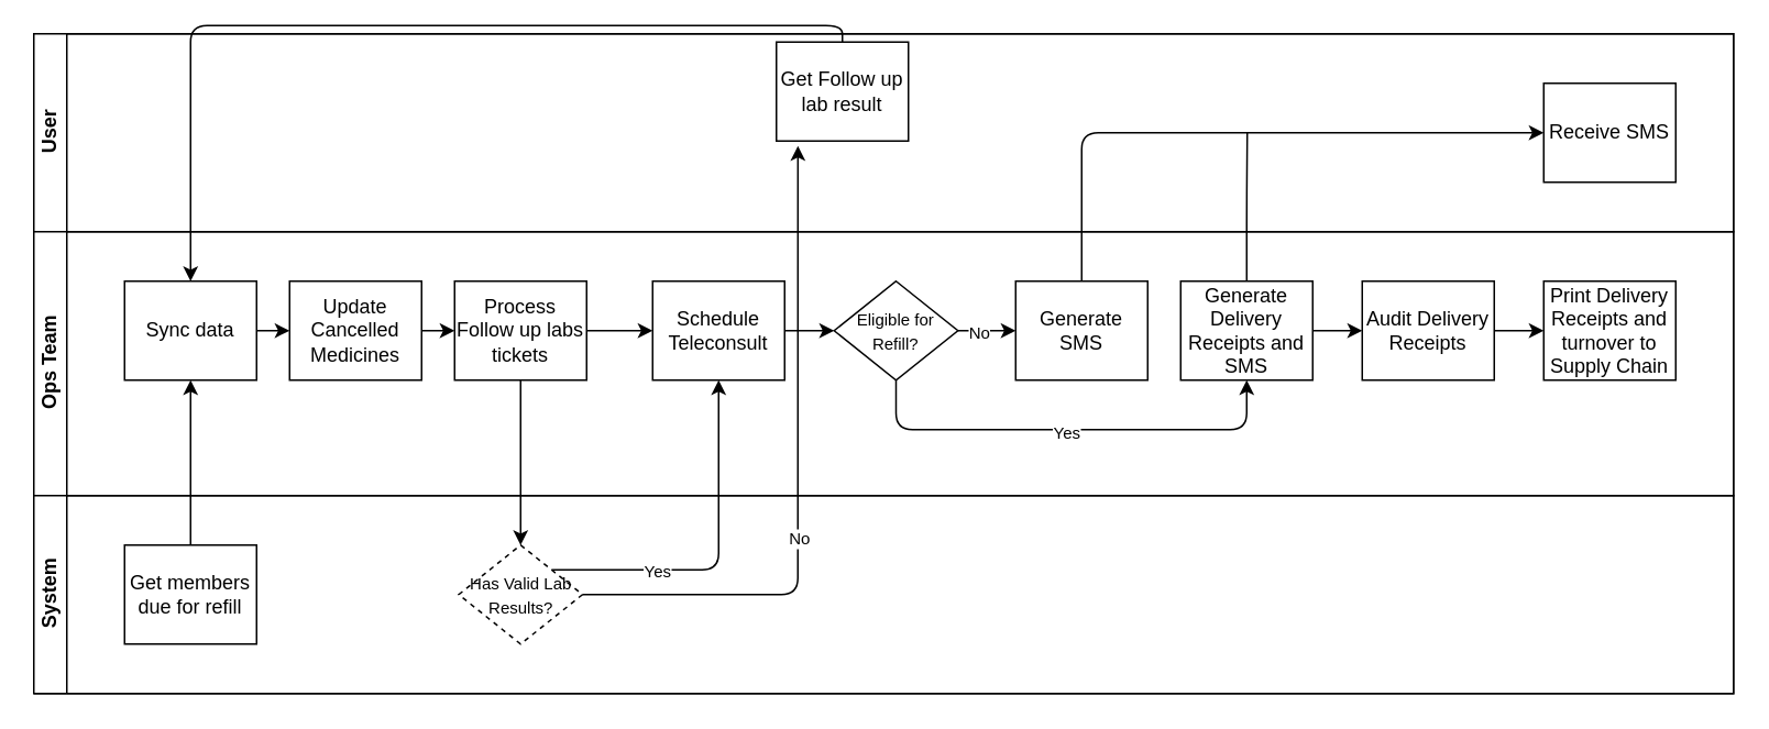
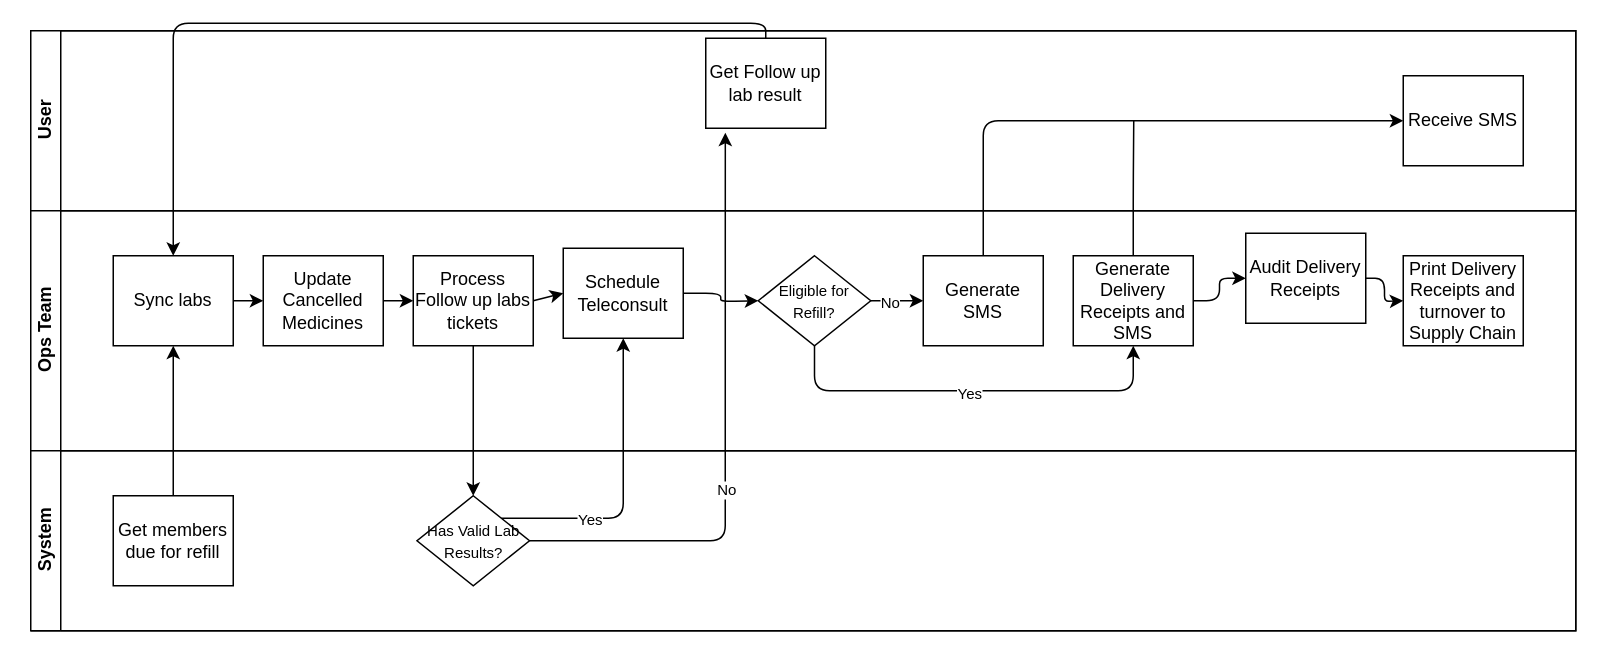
  <mxCell id="0" />
  <mxCell id="1" parent="0" />
  <mxCell id="2" value="" style="swimlane;html=1;childLayout=stackLayout;resizeParent=1;resizeParentMax=0;horizontal=0;startSize=0;horizontalStack=0;" parent="1" vertex="1"><mxGeometry x="20" y="20" width="1030" height="400" as="geometry" /></mxCell>
  <mxCell id="3" value="User" style="swimlane;html=1;startSize=20;horizontal=0;" parent="2" vertex="1"><mxGeometry width="1030" height="120" as="geometry" /></mxCell>
  <mxCell id="4" value="Get Follow up lab result" style="rounded=0;whiteSpace=wrap;html=1;fontFamily=Helvetica;fontSize=12;fontColor=#000000;align=center;" parent="3" vertex="1"><mxGeometry x="450" y="5" width="80" height="60" as="geometry" /></mxCell>
  <mxCell id="5" value="Receive SMS" style="rounded=0;whiteSpace=wrap;html=1;fontFamily=Helvetica;fontSize=12;fontColor=#000000;align=center;" parent="3" vertex="1"><mxGeometry x="915" y="30" width="80" height="60" as="geometry" /></mxCell>
  <mxCell id="6" value="Ops Team" style="swimlane;html=1;startSize=20;horizontal=0;" parent="2" vertex="1"><mxGeometry y="120" width="1030" height="160" as="geometry" /></mxCell>
  <mxCell id="7" style="edgeStyle=none;html=1;exitX=1;exitY=0.5;exitDx=0;exitDy=0;entryX=0;entryY=0.5;entryDx=0;entryDy=0;fontSize=10;fontColor=#FFFFFF;" parent="6" source="8" target="10" edge="1"><mxGeometry relative="1" as="geometry" /></mxCell>
  <mxCell id="8" value="Process Follow up labs tickets" style="rounded=0;whiteSpace=wrap;html=1;fontFamily=Helvetica;fontSize=12;fontColor=#000000;align=center;" parent="6" vertex="1"><mxGeometry x="255" y="30" width="80" height="60" as="geometry" /></mxCell>
  <mxCell id="9" style="edgeStyle=orthogonalEdgeStyle;html=1;exitX=1;exitY=0.5;exitDx=0;exitDy=0;entryX=0;entryY=0.5;entryDx=0;entryDy=0;fontSize=10;fontColor=#FFFFFF;" parent="6" source="10" edge="1"><mxGeometry relative="1" as="geometry"><mxPoint x="485" y="60" as="targetPoint" /></mxGeometry></mxCell>
- <mxCell id="10" value="Schedule Teleconsult" style="rounded=0;whiteSpace=wrap;html=1;fontFamily=Helvetica;fontSize=12;fontColor=#000000;align=center;" parent="6" vertex="1"><mxGeometry x="375" y="30" width="80" height="60" as="geometry" /></mxCell>
+ <mxCell id="10" value="Schedule Teleconsult" style="rounded=0;whiteSpace=wrap;html=1;fontFamily=Helvetica;fontSize=12;fontColor=#000000;align=center;" parent="6" vertex="1"><mxGeometry x="355" y="25" width="80" height="60" as="geometry" /></mxCell>
  <mxCell id="11" style="edgeStyle=orthogonalEdgeStyle;html=1;exitX=1;exitY=0.5;exitDx=0;exitDy=0;entryX=0;entryY=0.5;entryDx=0;entryDy=0;fontSize=10;fontColor=#FFFFFF;" parent="6" source="12" target="14" edge="1"><mxGeometry relative="1" as="geometry" /></mxCell>
- <mxCell id="12" value="Sync data" style="rounded=0;whiteSpace=wrap;html=1;fontFamily=Helvetica;fontSize=12;fontColor=#000000;align=center;" parent="6" vertex="1"><mxGeometry x="55" y="30" width="80" height="60" as="geometry" /></mxCell>
+ <mxCell id="12" value="Sync labs" style="rounded=0;whiteSpace=wrap;html=1;fontFamily=Helvetica;fontSize=12;fontColor=#000000;align=center;" parent="6" vertex="1"><mxGeometry x="55" y="30" width="80" height="60" as="geometry" /></mxCell>
  <mxCell id="13" style="edgeStyle=orthogonalEdgeStyle;html=1;exitX=1;exitY=0.5;exitDx=0;exitDy=0;entryX=0;entryY=0.5;entryDx=0;entryDy=0;fontSize=10;fontColor=#FFFFFF;" parent="6" source="14" target="8" edge="1"><mxGeometry relative="1" as="geometry" /></mxCell>
  <mxCell id="14" value="Update Cancelled Medicines" style="rounded=0;whiteSpace=wrap;html=1;fontFamily=Helvetica;fontSize=12;fontColor=#000000;align=center;" parent="6" vertex="1"><mxGeometry x="155" y="30" width="80" height="60" as="geometry" /></mxCell>
  <mxCell id="15" style="edgeStyle=orthogonalEdgeStyle;html=1;exitX=1;exitY=0.5;exitDx=0;exitDy=0;fontSize=10;fontColor=#FFFFFF;" parent="6" source="19" target="20" edge="1"><mxGeometry relative="1" as="geometry" /></mxCell>
  <mxCell id="16" value="&lt;font color=&quot;#000000&quot;&gt;No&lt;/font&gt;" style="edgeLabel;html=1;align=center;verticalAlign=middle;resizable=0;points=[];fontSize=10;fontColor=#FFFFFF;" parent="15" vertex="1" connectable="0"><mxGeometry x="-0.305" relative="1" as="geometry"><mxPoint as="offset" /></mxGeometry></mxCell>
  <mxCell id="17" style="edgeStyle=orthogonalEdgeStyle;html=1;exitX=0.5;exitY=1;exitDx=0;exitDy=0;entryX=0.5;entryY=1;entryDx=0;entryDy=0;fontSize=10;fontColor=#FFFFFF;" parent="6" source="19" target="24" edge="1"><mxGeometry relative="1" as="geometry"><Array as="points"><mxPoint x="523" y="120" /><mxPoint x="735" y="120" /></Array></mxGeometry></mxCell>
  <mxCell id="18" value="&lt;font color=&quot;#000000&quot;&gt;Yes&lt;/font&gt;" style="edgeLabel;html=1;align=center;verticalAlign=middle;resizable=0;points=[];fontSize=10;fontColor=#FFFFFF;" parent="17" vertex="1" connectable="0"><mxGeometry x="-0.021" y="-1" relative="1" as="geometry"><mxPoint as="offset" /></mxGeometry></mxCell>
  <mxCell id="19" value="&lt;font style=&quot;font-size: 10px;&quot;&gt;Eligible for Refill?&lt;/font&gt;" style="rhombus;whiteSpace=wrap;html=1;fontFamily=Helvetica;fontSize=12;fontColor=#000000;align=center;" parent="6" vertex="1"><mxGeometry x="485" y="30" width="75" height="60" as="geometry" /></mxCell>
  <mxCell id="20" value="Generate SMS" style="rounded=0;whiteSpace=wrap;html=1;fontFamily=Helvetica;fontSize=12;fontColor=#000000;align=center;" parent="6" vertex="1"><mxGeometry x="595" y="30" width="80" height="60" as="geometry" /></mxCell>
  <mxCell id="21" style="edgeStyle=orthogonalEdgeStyle;html=1;exitX=1;exitY=0.5;exitDx=0;exitDy=0;entryX=0;entryY=0.5;entryDx=0;entryDy=0;fontSize=10;fontColor=#FFFFFF;" parent="6" source="22" edge="1"><mxGeometry relative="1" as="geometry"><mxPoint x="915" y="60" as="targetPoint" /></mxGeometry></mxCell>
- <mxCell id="22" value="Audit Delivery Receipts" style="rounded=0;whiteSpace=wrap;html=1;fontFamily=Helvetica;fontSize=12;fontColor=#000000;align=center;" parent="6" vertex="1"><mxGeometry x="805" y="30" width="80" height="60" as="geometry" /></mxCell>
+ <mxCell id="22" value="Audit Delivery Receipts" style="rounded=0;whiteSpace=wrap;html=1;fontFamily=Helvetica;fontSize=12;fontColor=#000000;align=center;" parent="6" vertex="1"><mxGeometry x="810" y="15" width="80" height="60" as="geometry" /></mxCell>
  <mxCell id="23" style="edgeStyle=orthogonalEdgeStyle;html=1;exitX=1;exitY=0.5;exitDx=0;exitDy=0;entryX=0;entryY=0.5;entryDx=0;entryDy=0;fontSize=10;fontColor=#FFFFFF;" parent="6" source="24" target="22" edge="1"><mxGeometry relative="1" as="geometry" /></mxCell>
  <mxCell id="24" value="Generate Delivery Receipts and SMS" style="rounded=0;whiteSpace=wrap;html=1;fontFamily=Helvetica;fontSize=12;fontColor=#000000;align=center;" parent="6" vertex="1"><mxGeometry x="695" y="30" width="80" height="60" as="geometry" /></mxCell>
  <mxCell id="25" style="edgeStyle=orthogonalEdgeStyle;html=1;exitX=0.5;exitY=0;exitDx=0;exitDy=0;entryX=0.5;entryY=0;entryDx=0;entryDy=0;fontSize=10;fontColor=#FFFFFF;" parent="2" source="4" target="12" edge="1"><mxGeometry relative="1" as="geometry" /></mxCell>
  <mxCell id="26" style="edgeStyle=orthogonalEdgeStyle;html=1;exitX=0.5;exitY=0;exitDx=0;exitDy=0;fontSize=10;fontColor=#FFFFFF;entryX=0;entryY=0.5;entryDx=0;entryDy=0;" parent="2" source="20" target="5" edge="1"><mxGeometry relative="1" as="geometry"><mxPoint x="875" y="30" as="targetPoint" /></mxGeometry></mxCell>
  <mxCell id="27" value="System" style="swimlane;html=1;startSize=20;horizontal=0;" parent="2" vertex="1"><mxGeometry y="280" width="1030" height="120" as="geometry" /></mxCell>
  <mxCell id="28" value="Get members due for refill" style="rounded=0;whiteSpace=wrap;html=1;fontFamily=Helvetica;fontSize=12;fontColor=#000000;align=center;" parent="27" vertex="1"><mxGeometry x="55" y="30" width="80" height="60" as="geometry" /></mxCell>
- <mxCell id="29" value="&lt;font style=&quot;font-size: 10px;&quot;&gt;Has Valid Lab Results?&lt;/font&gt;" style="rhombus;whiteSpace=wrap;html=1;fontFamily=Helvetica;fontSize=12;fontColor=#000000;align=center;dashed=1;" parent="27" vertex="1"><mxGeometry x="257.5" y="30" width="75" height="60" as="geometry" /></mxCell>
+ <mxCell id="29" value="&lt;font style=&quot;font-size: 10px;&quot;&gt;Has Valid Lab Results?&lt;/font&gt;" style="rhombus;whiteSpace=wrap;html=1;fontFamily=Helvetica;fontSize=12;fontColor=#000000;align=center;" parent="27" vertex="1"><mxGeometry x="257.5" y="30" width="75" height="60" as="geometry" /></mxCell>
  <mxCell id="30" style="edgeStyle=orthogonalEdgeStyle;html=1;exitX=0.5;exitY=0;exitDx=0;exitDy=0;entryX=0.5;entryY=1;entryDx=0;entryDy=0;fontSize=10;fontColor=#FFFFFF;endArrow=classic;endFill=1;" parent="2" source="28" target="12" edge="1"><mxGeometry relative="1" as="geometry" /></mxCell>
  <mxCell id="31" style="edgeStyle=orthogonalEdgeStyle;html=1;exitX=0.5;exitY=1;exitDx=0;exitDy=0;entryX=0.5;entryY=0;entryDx=0;entryDy=0;fontSize=10;fontColor=#FFFFFF;endArrow=classic;endFill=1;" parent="2" source="8" target="29" edge="1"><mxGeometry relative="1" as="geometry" /></mxCell>
  <mxCell id="32" style="edgeStyle=orthogonalEdgeStyle;html=1;exitX=1;exitY=0;exitDx=0;exitDy=0;entryX=0.5;entryY=1;entryDx=0;entryDy=0;fontSize=10;fontColor=#FFFFFF;endArrow=classic;endFill=1;" parent="2" source="29" target="10" edge="1"><mxGeometry relative="1" as="geometry" /></mxCell>
  <mxCell id="33" value="&lt;font color=&quot;#000000&quot;&gt;Yes&lt;/font&gt;" style="edgeLabel;html=1;align=center;verticalAlign=middle;resizable=0;points=[];fontSize=10;fontColor=#FFFFFF;" parent="32" vertex="1" connectable="0"><mxGeometry x="-0.41" relative="1" as="geometry"><mxPoint as="offset" /></mxGeometry></mxCell>
  <mxCell id="34" style="edgeStyle=orthogonalEdgeStyle;html=1;exitX=1;exitY=0.5;exitDx=0;exitDy=0;entryX=0.163;entryY=1.05;entryDx=0;entryDy=0;fontSize=10;fontColor=#FFFFFF;endArrow=classic;endFill=1;entryPerimeter=0;" parent="2" source="29" target="4" edge="1"><mxGeometry relative="1" as="geometry"><mxPoint x="455" y="60" as="targetPoint" /></mxGeometry></mxCell>
  <mxCell id="35" value="&lt;font color=&quot;#000000&quot;&gt;No&lt;/font&gt;" style="edgeLabel;html=1;align=center;verticalAlign=middle;resizable=0;points=[];fontSize=10;fontColor=#FFFFFF;" parent="34" vertex="1" connectable="0"><mxGeometry x="-0.179" relative="1" as="geometry"><mxPoint as="offset" /></mxGeometry></mxCell>
  <mxCell id="36" value="Print Delivery Receipts and turnover to Supply Chain" style="rounded=0;whiteSpace=wrap;html=1;fontFamily=Helvetica;fontSize=12;fontColor=#000000;align=center;" parent="1" vertex="1"><mxGeometry x="935" y="170" width="80" height="60" as="geometry" /></mxCell>
  <mxCell id="37" style="edgeStyle=orthogonalEdgeStyle;html=1;exitX=0.5;exitY=0;exitDx=0;exitDy=0;fontSize=10;fontColor=#000000;endArrow=none;endFill=0;" parent="1" source="24" edge="1"><mxGeometry relative="1" as="geometry"><mxPoint x="755.333" y="80" as="targetPoint" /></mxGeometry></mxCell>
